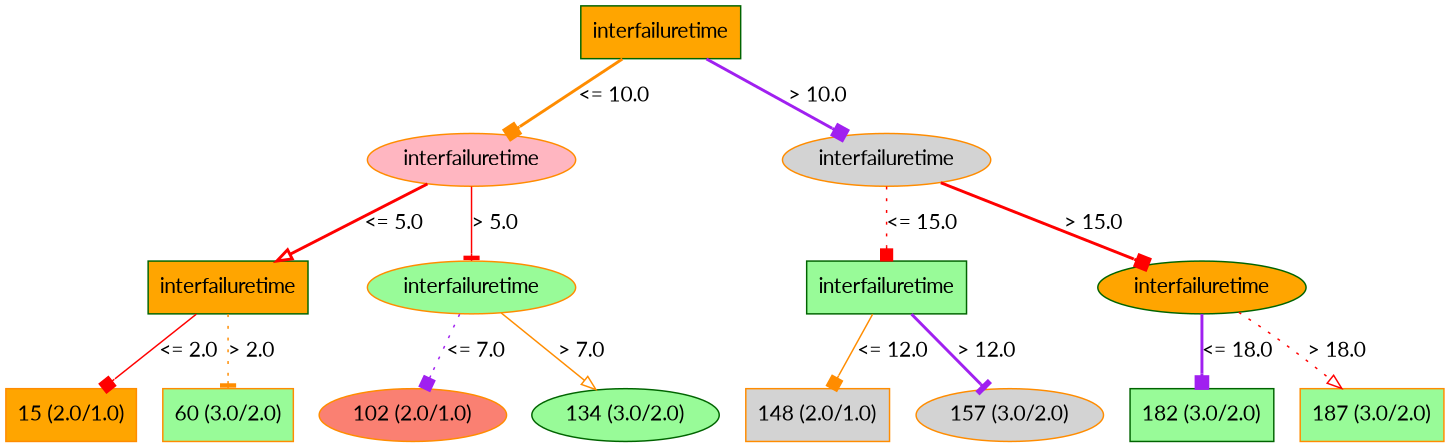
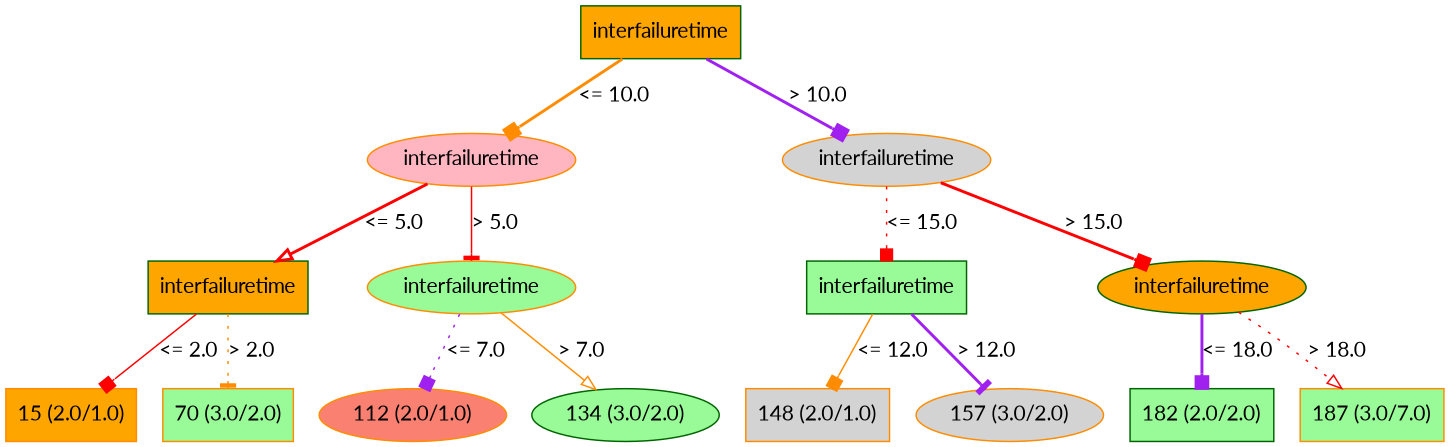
  digraph {
    fontname=Lato
    node [color=darkorange fillcolor=palegreen fontname=Lato shape=box style=filled]
    edge [arrowhead=box color=red fontname=Lato style=bold]
    n1 [color=darkgreen fillcolor=orange label=interfailuretime]
    n2 [fillcolor=lightpink label=interfailuretime shape=ellipse]
    n3 [fillcolor=lightgrey label=interfailuretime shape=ellipse]
    n4 [color=darkgreen fillcolor=orange label=interfailuretime]
    n5 [label=interfailuretime shape=ellipse]
    n6 [color=darkgreen label=interfailuretime]
    n7 [color=darkgreen fillcolor=orange label=interfailuretime shape=ellipse]
    n8 [fillcolor=orange label="15 (2.0/1.0)"]
-   n9 [label="60 (3.0/2.0)"]
-   n10 [fillcolor=salmon label="102 (2.0/1.0)" shape=ellipse]
+   n9 [label="70 (3.0/2.0)"]
+   n10 [fillcolor=salmon label="112 (2.0/1.0)" shape=ellipse]
    n11 [color=darkgreen label="134 (3.0/2.0)" shape=ellipse]
    n12 [fillcolor=lightgrey label="148 (2.0/1.0)"]
    n13 [fillcolor=lightgrey label="157 (3.0/2.0)" shape=ellipse]
-   n14 [color=darkgreen label="182 (3.0/2.0)"]
-   n15 [label="187 (3.0/2.0)"]
+   n14 [color=darkgreen label="182 (2.0/2.0)"]
+   n15 [label="187 (3.0/7.0)"]
    n1 -> n2 [color=darkorange label="<= 10.0"]
    n1 -> n3 [color=purple label="> 10.0"]
    n2 -> n4 [arrowhead=onormal label="<= 5.0"]
    n2 -> n5 [arrowhead=tee label="> 5.0" style=solid]
    n3 -> n6 [label="<= 15.0" style=dotted]
    n3 -> n7 [label="> 15.0"]
    n4 -> n8 [label="<= 2.0" style=solid]
    n4 -> n9 [arrowhead=tee color=darkorange label="> 2.0" style=dotted]
    n5 -> n10 [color=purple label="<= 7.0" style=dotted]
    n5 -> n11 [arrowhead=onormal color=darkorange label="> 7.0" style=solid]
    n6 -> n12 [color=darkorange label="<= 12.0" style=solid]
    n6 -> n13 [arrowhead=tee color=purple label="> 12.0"]
    n7 -> n14 [color=purple label="<= 18.0"]
    n7 -> n15 [arrowhead=onormal label="> 18.0" style=dotted]
  }
